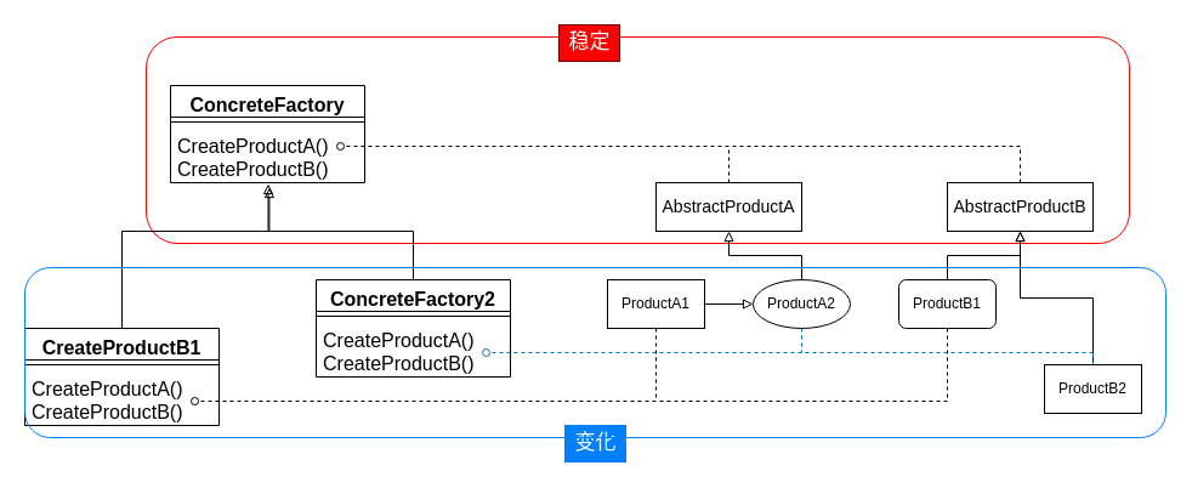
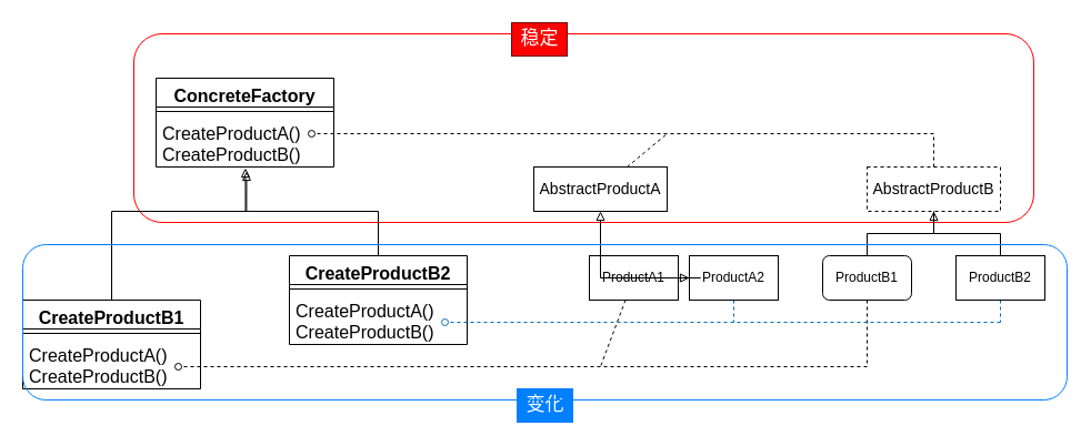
  <mxCell id="0" />
  <mxCell id="1" parent="0" />
  <mxCell id="2" value="" style="rounded=1;whiteSpace=wrap;html=1;fillColor=none;strokeColor=#FF0000;" vertex="1" parent="1"><mxGeometry x="120" y="30" width="810" height="170" as="geometry" /></mxCell>
  <mxCell id="3" value="稳定" style="text;html=1;align=center;verticalAlign=middle;resizable=0;points=[];autosize=1;strokeColor=#6F0000;fontColor=#ffffff;fontSize=17;fillColor=#FF0000;" parent="1" vertex="1"><mxGeometry x="460" y="20" width="50" height="30" as="geometry" /></mxCell>
  <mxCell id="4" value="变化" style="text;html=1;align=center;verticalAlign=middle;resizable=0;points=[];autosize=1;fontColor=#ffffff;fontSize=17;fillColor=#007FFF;strokeColor=#007FFF;" parent="1" vertex="1"><mxGeometry x="465" y="350" width="50" height="30" as="geometry" /></mxCell>
  <mxCell id="5" value="" style="endArrow=oval;dashed=1;html=1;strokeWidth=1;fontSize=13;fontColor=#f0f0f0;startArrow=none;startFill=0;endFill=0;" parent="1" edge="1"><mxGeometry width="50" height="50" relative="1" as="geometry"><mxPoint x="840" y="120" as="sourcePoint" /><mxPoint x="280" y="120" as="targetPoint" /></mxGeometry></mxCell>
  <mxCell id="6" value="ConcreteFactory" style="swimlane;fontStyle=1;align=center;verticalAlign=top;childLayout=stackLayout;horizontal=1;startSize=26;horizontalStack=0;resizeParent=1;resizeParentMax=0;resizeLast=0;collapsible=1;marginBottom=0;fontSize=16;" vertex="1" parent="1"><mxGeometry x="140" y="70" width="160" height="80" as="geometry"><mxRectangle x="80" y="120" width="140" height="26" as="alternateBounds" /></mxGeometry></mxCell>
  <mxCell id="7" value="" style="line;strokeWidth=1;fillColor=none;align=left;verticalAlign=middle;spacingTop=-1;spacingLeft=3;spacingRight=3;rotatable=0;labelPosition=right;points=[];portConstraint=eastwest;" vertex="1" parent="6"><mxGeometry y="26" width="160" height="8" as="geometry" /></mxCell>
  <mxCell id="8" value="CreateProductA()&#10;CreateProductB()" style="text;strokeColor=none;fillColor=none;align=left;verticalAlign=top;spacingLeft=4;spacingRight=4;overflow=hidden;rotatable=0;points=[[0,0.5],[1,0.5]];portConstraint=eastwest;fontSize=16;" vertex="1" parent="6"><mxGeometry y="34" width="160" height="46" as="geometry" /></mxCell>
  <mxCell id="9" style="edgeStyle=orthogonalEdgeStyle;rounded=0;orthogonalLoop=1;jettySize=auto;html=1;entryX=0.509;entryY=1.087;entryDx=0;entryDy=0;entryPerimeter=0;endArrow=block;endFill=0;" edge="1" parent="1" source="10" target="8"><mxGeometry relative="1" as="geometry"><Array as="points"><mxPoint x="100" y="190" /><mxPoint x="221" y="190" /></Array></mxGeometry></mxCell>
  <mxCell id="10" value="CreateProductB1" style="swimlane;fontStyle=1;align=center;verticalAlign=top;childLayout=stackLayout;horizontal=1;startSize=26;horizontalStack=0;resizeParent=1;resizeParentMax=0;resizeLast=0;collapsible=1;marginBottom=0;fontSize=16;" vertex="1" parent="1"><mxGeometry y="270" width="160" height="80" as="geometry" x="20"><mxRectangle x="80" y="120" width="140" height="26" as="alternateBounds" /></mxGeometry></mxCell>
  <mxCell id="11" value="" style="line;strokeWidth=1;fillColor=none;align=left;verticalAlign=middle;spacingTop=-1;spacingLeft=3;spacingRight=3;rotatable=0;labelPosition=right;points=[];portConstraint=eastwest;" vertex="1" parent="10"><mxGeometry y="26" width="160" height="8" as="geometry" /></mxCell>
  <mxCell id="12" value="CreateProductA()&#10;CreateProductB()" style="text;strokeColor=none;fillColor=none;align=left;verticalAlign=top;spacingLeft=4;spacingRight=4;overflow=hidden;rotatable=0;points=[[0,0.5],[1,0.5]];portConstraint=eastwest;fontSize=16;" vertex="1" parent="10"><mxGeometry y="34" width="160" height="46" as="geometry" /></mxCell>
  <mxCell id="13" style="edgeStyle=orthogonalEdgeStyle;rounded=0;orthogonalLoop=1;jettySize=auto;html=1;endArrow=block;endFill=0;entryX=0.503;entryY=1.022;entryDx=0;entryDy=0;entryPerimeter=0;" edge="1" parent="1" source="14" target="8"><mxGeometry relative="1" as="geometry"><mxPoint x="220" y="160" as="targetPoint" /><Array as="points"><mxPoint x="340" y="190" /><mxPoint x="221" y="190" /></Array></mxGeometry></mxCell>
- <mxCell id="14" value="ConcreteFactory2" style="swimlane;fontStyle=1;align=center;verticalAlign=top;childLayout=stackLayout;horizontal=1;startSize=26;horizontalStack=0;resizeParent=1;resizeParentMax=0;resizeLast=0;collapsible=1;marginBottom=0;fontSize=16;" vertex="1" parent="1"><mxGeometry x="260" y="230" width="160" height="80" as="geometry"><mxRectangle x="80" y="120" width="140" height="26" as="alternateBounds" /></mxGeometry></mxCell>
+ <mxCell id="14" value="CreateProductB2" style="swimlane;fontStyle=1;align=center;verticalAlign=top;childLayout=stackLayout;horizontal=1;startSize=26;horizontalStack=0;resizeParent=1;resizeParentMax=0;resizeLast=0;collapsible=1;marginBottom=0;fontSize=16;" vertex="1" parent="1"><mxGeometry x="260" y="230" width="160" height="80" as="geometry"><mxRectangle x="80" y="120" width="140" height="26" as="alternateBounds" /></mxGeometry></mxCell>
  <mxCell id="15" value="" style="line;strokeWidth=1;fillColor=none;align=left;verticalAlign=middle;spacingTop=-1;spacingLeft=3;spacingRight=3;rotatable=0;labelPosition=right;points=[];portConstraint=eastwest;" vertex="1" parent="14"><mxGeometry y="26" width="160" height="8" as="geometry" /></mxCell>
  <mxCell id="16" value="CreateProductA()&#10;CreateProductB()" style="text;strokeColor=none;fillColor=none;align=left;verticalAlign=top;spacingLeft=4;spacingRight=4;overflow=hidden;rotatable=0;points=[[0,0.5],[1,0.5]];portConstraint=eastwest;fontSize=16;" vertex="1" parent="14"><mxGeometry y="34" width="160" height="46" as="geometry" /></mxCell>
  <mxCell id="17" style="rounded=0;orthogonalLoop=1;jettySize=auto;html=1;endArrow=none;endFill=0;dashed=1;" edge="1" parent="1" source="18"><mxGeometry relative="1" as="geometry"><mxPoint x="600" y="120" as="targetPoint" /></mxGeometry></mxCell>
- <mxCell id="18" value="&lt;font style=&quot;font-size: 14px&quot;&gt;AbstractProductA&lt;/font&gt;" style="rounded=0;whiteSpace=wrap;html=1;fillColor=none;" vertex="1" parent="1"><mxGeometry x="540" y="150" width="120" height="40" as="geometry" /></mxCell>
+ <mxCell id="18" value="&lt;font style=&quot;font-size: 14px&quot;&gt;AbstractProductA&lt;/font&gt;" style="rounded=0;whiteSpace=wrap;html=1;fillColor=none;" vertex="1" parent="1"><mxGeometry x="480" y="150" width="120" height="40" as="geometry" /></mxCell>
  <mxCell id="19" style="rounded=0;orthogonalLoop=1;jettySize=auto;html=1;endArrow=none;endFill=0;dashed=1;" edge="1" parent="1" source="20"><mxGeometry relative="1" as="geometry"><mxPoint x="840" y="120" as="targetPoint" /></mxGeometry></mxCell>
- <mxCell id="20" value="&lt;font style=&quot;font-size: 14px&quot;&gt;AbstractProductB&lt;/font&gt;" style="rounded=0;whiteSpace=wrap;html=1;fillColor=none;" vertex="1" parent="1"><mxGeometry x="780" y="150" width="120" height="40" as="geometry" /></mxCell>
+ <mxCell id="20" value="&lt;font style=&quot;font-size: 14px&quot;&gt;AbstractProductB&lt;/font&gt;" style="rounded=0;whiteSpace=wrap;html=1;fillColor=none;dashed=1;" vertex="1" parent="1"><mxGeometry x="780" y="150" width="120" height="40" as="geometry" /></mxCell>
  <mxCell id="21" style="edgeStyle=orthogonalEdgeStyle;rounded=0;orthogonalLoop=1;jettySize=auto;html=1;endArrow=block;endFill=0;" edge="1" parent="1" source="23" target="26"><mxGeometry relative="1" as="geometry" /></mxCell>
  <mxCell id="22" style="edgeStyle=none;rounded=0;orthogonalLoop=1;jettySize=auto;html=1;dashed=1;endArrow=none;endFill=0;" edge="1" parent="1" source="23"><mxGeometry relative="1" as="geometry"><mxPoint x="540" y="330" as="targetPoint" /></mxGeometry></mxCell>
- <mxCell id="23" value="ProductA1" style="rounded=0;whiteSpace=wrap;html=1;fillColor=none;" vertex="1" parent="1"><mxGeometry x="500" y="230" width="80" height="40" as="geometry" /></mxCell>
+ <mxCell id="23" value="ProductA1" style="rounded=0;whiteSpace=wrap;html=1;fillColor=none;" vertex="1" parent="1"><mxGeometry x="530" y="230" width="80" height="40" as="geometry" /></mxCell>
  <mxCell id="24" style="edgeStyle=orthogonalEdgeStyle;rounded=0;orthogonalLoop=1;jettySize=auto;html=1;entryX=0.5;entryY=1;entryDx=0;entryDy=0;endArrow=block;endFill=0;" edge="1" parent="1" source="26" target="18"><mxGeometry relative="1" as="geometry" /></mxCell>
  <mxCell id="25" style="edgeStyle=none;rounded=0;orthogonalLoop=1;jettySize=auto;html=1;dashed=1;endArrow=none;endFill=0;fillColor=#1ba1e2;strokeColor=#006EAF;" edge="1" parent="1" source="26"><mxGeometry relative="1" as="geometry"><mxPoint x="660" y="290" as="targetPoint" /></mxGeometry></mxCell>
- <mxCell id="26" value="ProductA2" style="ellipse;whiteSpace=wrap;html=1;fillColor=none;" vertex="1" parent="1"><mxGeometry x="620" y="230" width="80" height="40" as="geometry" /></mxCell>
+ <mxCell id="26" value="ProductA2" style="rounded=0;whiteSpace=wrap;html=1;fillColor=none;" vertex="1" parent="1"><mxGeometry x="620" y="230" width="80" height="40" as="geometry" /></mxCell>
  <mxCell id="27" value="" style="edgeStyle=orthogonalEdgeStyle;rounded=0;orthogonalLoop=1;jettySize=auto;html=1;endArrow=block;endFill=0;" edge="1" parent="1" source="29" target="20"><mxGeometry relative="1" as="geometry" /></mxCell>
  <mxCell id="28" style="edgeStyle=none;rounded=0;orthogonalLoop=1;jettySize=auto;html=1;dashed=1;endArrow=none;endFill=0;fillColor=#1ba1e2;strokeColor=#006EAF;" edge="1" parent="1" source="29"><mxGeometry relative="1" as="geometry"><mxPoint x="900" y="290" as="targetPoint" /></mxGeometry></mxCell>
- <mxCell id="29" value="ProductB2" style="rounded=0;whiteSpace=wrap;html=1;fillColor=none;" vertex="1" parent="1"><mxGeometry x="860" y="300" width="80" height="40" as="geometry" /></mxCell>
- <mxCell id="30" value="" style="edgeStyle=orthogonalEdgeStyle;rounded=0;orthogonalLoop=1;jettySize=auto;html=1;endArrow=block;endFill=0;" edge="1" parent="1" source="32" target="20"><mxGeometry relative="1" as="geometry" /></mxCell>
+ <mxCell id="29" value="ProductB2" style="rounded=0;whiteSpace=wrap;html=1;fillColor=none;" vertex="1" parent="1"><mxGeometry x="860" y="230" width="80" height="40" as="geometry" /></mxCell>
+ <mxCell id="30" value="" style="edgeStyle=orthogonalEdgeStyle;rounded=0;orthogonalLoop=1;jettySize=auto;html=1;endArrow=none;endFill=0;" edge="1" parent="1" source="32" target="20"><mxGeometry relative="1" as="geometry" /></mxCell>
  <mxCell id="31" style="edgeStyle=none;rounded=0;orthogonalLoop=1;jettySize=auto;html=1;dashed=1;endArrow=none;endFill=0;" edge="1" parent="1" source="32"><mxGeometry relative="1" as="geometry"><mxPoint x="780" y="330" as="targetPoint" /></mxGeometry></mxCell>
  <mxCell id="32" value="ProductB1" style="whiteSpace=wrap;html=1;fillColor=none;rounded=1;" vertex="1" parent="1"><mxGeometry x="740" y="230" width="80" height="40" as="geometry" /></mxCell>
  <mxCell id="33" value="" style="endArrow=oval;dashed=1;html=1;strokeWidth=1;fontSize=13;fontColor=#f0f0f0;startArrow=none;startFill=0;endFill=0;fillColor=#1ba1e2;strokeColor=#006EAF;" edge="1" parent="1"><mxGeometry width="50" height="50" relative="1" as="geometry"><mxPoint x="900" y="290" as="sourcePoint" /><mxPoint x="400" y="290" as="targetPoint" /></mxGeometry></mxCell>
  <mxCell id="34" value="" style="endArrow=oval;dashed=1;html=1;strokeWidth=1;fontSize=13;fontColor=#f0f0f0;startArrow=none;startFill=0;endFill=0;" edge="1" parent="1"><mxGeometry width="50" height="50" relative="1" as="geometry"><mxPoint x="780" y="330" as="sourcePoint" /><mxPoint x="160" y="330" as="targetPoint" /></mxGeometry></mxCell>
  <mxCell id="35" value="" style="rounded=1;whiteSpace=wrap;html=1;fillColor=none;strokeColor=#007FFF;" vertex="1" parent="1"><mxGeometry y="220" width="940" height="140" as="geometry" x="20" /></mxCell>
